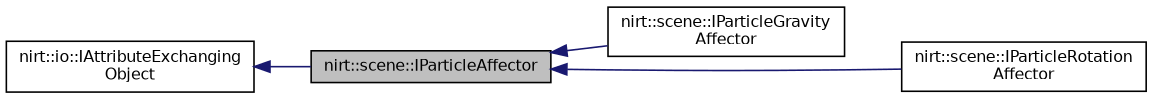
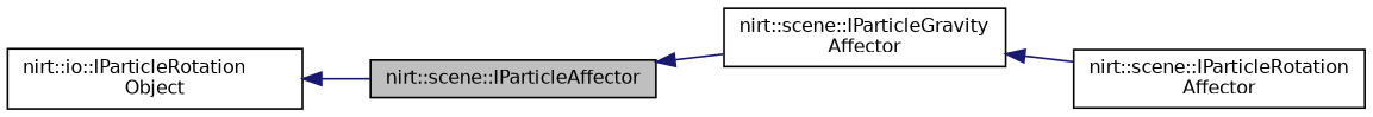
  digraph {
    rankdir=LR
    node [color=black fillcolor=white fontname=Helvetica fontsize=10 shape=record style=filled]
    edge [color=midnightblue dir=back fontname=Helvetica fontsize=10 labelfontname=Helvetica labelfontsize=10 style=solid]
    n1 [fillcolor=grey75 fontcolor=black height=0.2 label="nirt::scene::IParticleAffector" width=0.4]
    n2 [height=0.2 label="nirt::scene::IParticleGravity\lAffector" width=0.4]
    n3 [height=0.2 label="nirt::scene::IParticleRotation\lAffector" width=0.4]
-   n4 [height=0.2 label="nirt::io::IAttributeExchanging\lObject" width=0.4]
+   n4 [height=0.2 label="nirt::io::IParticleRotation\lObject" width=0.4]
    n1 -> n2
-   n1 -> n3
+   n2 -> n3
    n4 -> n1
  }
